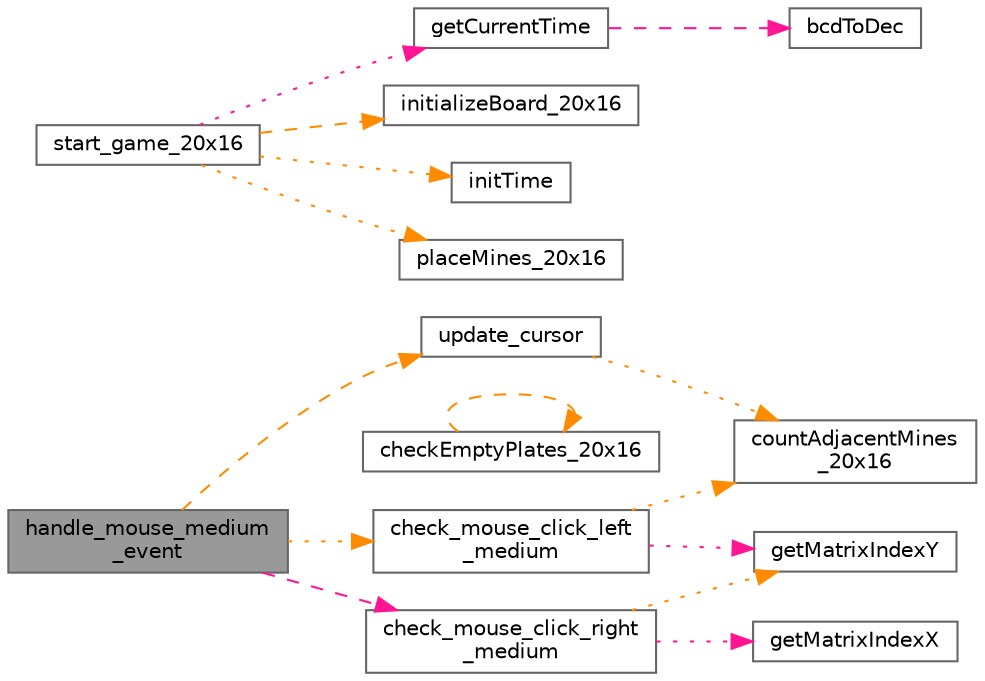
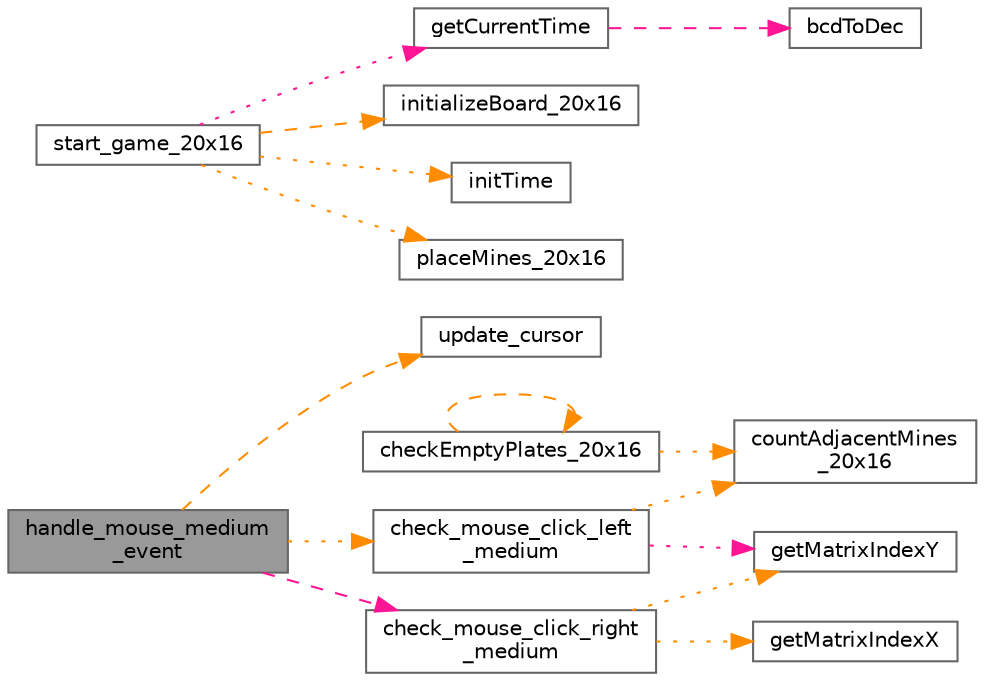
  digraph {
    rankdir=LR
    node [color=grey40 fillcolor=white fontname=Helvetica fontsize=10 shape=box style=filled]
    edge [color=darkorange fontname=Helvetica fontsize=10 labelfontname=Helvetica labelfontsize=10 style=dotted]
    n1 [color=gray40 fillcolor=grey60 fontcolor=black height=0.2 label="handle_mouse_medium\l_event" width=0.4]
    n2 [height=0.2 label="check_mouse_click_left\l_medium" width=0.4]
    n3 [height=0.2 label="check_mouse_click_right\l_medium" width=0.4]
    n4 [height=0.2 label=update_cursor width=0.4]
    n5 [height=0.2 label="countAdjacentMines\l_20x16" width=0.4]
    n6 [height=0.2 label=getMatrixIndexY width=0.4]
    n7 [height=0.2 label=getMatrixIndexX width=0.4]
    n8 [height=0.2 label=checkEmptyPlates_20x16 width=0.4]
    n9 [height=0.2 label=start_game_20x16 width=0.4]
    n10 [height=0.2 label=getCurrentTime width=0.4]
    n11 [height=0.2 label=initializeBoard_20x16 width=0.4]
    n12 [height=0.2 label=initTime width=0.4]
    n13 [height=0.2 label=placeMines_20x16 width=0.4]
    n14 [height=0.2 label=bcdToDec width=0.4]
    n1 -> n2
    n1 -> n3 [color=deeppink style=dashed]
    n1 -> n4 [style=dashed]
    n2 -> n5
    n2 -> n6 [color=deeppink]
    n3 -> n6
-   n3 -> n7 [color=deeppink]
-   n4 -> n5
+   n3 -> n7
+   n8 -> n5
    n8 -> n8 [style=dashed]
    n9 -> n10 [color=deeppink]
    n9 -> n11 [style=dashed]
    n9 -> n12
    n9 -> n13
    n10 -> n14 [color=deeppink style=dashed]
  }
